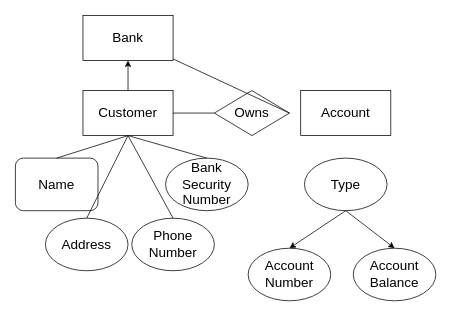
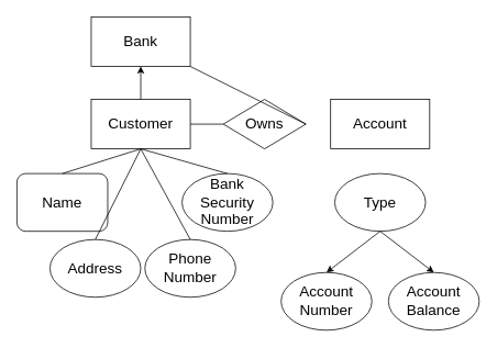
  <mxCell id="0" />
  <mxCell id="1" parent="0" />
  <mxCell id="2" value="&lt;font style=&quot;font-size: 18px&quot;&gt;Customer&lt;/font&gt;" style="rounded=0;whiteSpace=wrap;html=1;" vertex="1" parent="1"><mxGeometry x="110" y="120" width="120" height="60" as="geometry" /></mxCell>
- <mxCell id="3" value="Owns" style="rhombus;whiteSpace=wrap;html=1;fontSize=18;" vertex="1" parent="1"><mxGeometry x="285" y="120" width="100" height="60" as="geometry" /></mxCell>
+ <mxCell id="3" value="Owns" style="rhombus;whiteSpace=wrap;html=1;fontSize=18;" vertex="1" parent="1"><mxGeometry x="270" y="120" width="100" height="60" as="geometry" /></mxCell>
  <mxCell id="4" value="&lt;font style=&quot;font-size: 18px&quot;&gt;Account&lt;/font&gt;" style="rounded=0;whiteSpace=wrap;html=1;" vertex="1" parent="1"><mxGeometry x="400" y="120" width="120" height="60" as="geometry" /></mxCell>
  <mxCell id="5" value="" style="endArrow=none;html=1;rounded=0;fontSize=18;exitX=1;exitY=0.5;exitDx=0;exitDy=0;" edge="1" parent="1" source="3" target="21"><mxGeometry width="50" height="50" relative="1" as="geometry"><mxPoint x="240" y="160" as="sourcePoint" /><mxPoint x="290" y="160" as="targetPoint" /></mxGeometry></mxCell>
  <mxCell id="6" value="" style="endArrow=none;html=1;rounded=0;fontSize=18;exitX=1;exitY=0.5;exitDx=0;exitDy=0;entryX=0;entryY=0.5;entryDx=0;entryDy=0;" edge="1" parent="1" source="2" target="3"><mxGeometry width="50" height="50" relative="1" as="geometry"><mxPoint x="590" y="410" as="sourcePoint" /><mxPoint x="640" y="360" as="targetPoint" /></mxGeometry></mxCell>
  <mxCell id="7" value="Name" style="whiteSpace=wrap;html=1;fontSize=18;rounded=1;" vertex="1" parent="1"><mxGeometry x="20" y="210" width="110" height="70" as="geometry" /></mxCell>
  <mxCell id="8" value="" style="endArrow=none;html=1;rounded=0;fontSize=18;exitX=0.5;exitY=0;exitDx=0;exitDy=0;entryX=0.5;entryY=1;entryDx=0;entryDy=0;" edge="1" parent="1" source="7" target="2"><mxGeometry width="50" height="50" relative="1" as="geometry"><mxPoint x="200" y="330" as="sourcePoint" /><mxPoint x="250" y="280" as="targetPoint" /></mxGeometry></mxCell>
  <mxCell id="9" value="Address" style="ellipse;whiteSpace=wrap;html=1;fontSize=18;" vertex="1" parent="1"><mxGeometry x="60" y="290" width="110" height="70" as="geometry" /></mxCell>
  <mxCell id="10" value="" style="endArrow=none;html=1;rounded=0;fontSize=18;entryX=0.5;entryY=1;entryDx=0;entryDy=0;exitX=0.5;exitY=0;exitDx=0;exitDy=0;" edge="1" parent="1" source="9" target="2"><mxGeometry width="50" height="50" relative="1" as="geometry"><mxPoint x="200" y="330" as="sourcePoint" /><mxPoint x="250" y="280" as="targetPoint" /></mxGeometry></mxCell>
  <mxCell id="11" value="Bank Security Number" style="ellipse;whiteSpace=wrap;html=1;fontSize=18;" vertex="1" parent="1"><mxGeometry x="220" y="210" width="110" height="70" as="geometry" /></mxCell>
  <mxCell id="12" value="" style="endArrow=none;html=1;rounded=0;fontSize=18;exitX=0.5;exitY=0;exitDx=0;exitDy=0;entryX=0.5;entryY=1;entryDx=0;entryDy=0;" edge="1" parent="1" source="11" target="2"><mxGeometry width="50" height="50" relative="1" as="geometry"><mxPoint x="115" y="220" as="sourcePoint" /><mxPoint x="180" y="190" as="targetPoint" /></mxGeometry></mxCell>
  <mxCell id="13" value="Phone Number" style="ellipse;whiteSpace=wrap;html=1;fontSize=18;" vertex="1" parent="1"><mxGeometry x="175" y="290" width="110" height="70" as="geometry" /></mxCell>
  <mxCell id="14" value="" style="endArrow=none;html=1;rounded=0;fontSize=18;exitX=0.5;exitY=0;exitDx=0;exitDy=0;" edge="1" parent="1" source="13"><mxGeometry width="50" height="50" relative="1" as="geometry"><mxPoint x="125" y="300" as="sourcePoint" /><mxPoint x="170" y="180" as="targetPoint" /></mxGeometry></mxCell>
- <mxCell id="15" value="Account Number" style="ellipse;whiteSpace=wrap;html=1;fontSize=18;" vertex="1" parent="1"><mxGeometry x="330" y="330" width="110" height="70" as="geometry" /></mxCell>
+ <mxCell id="15" value="Account Number" style="ellipse;whiteSpace=wrap;html=1;fontSize=18;" vertex="1" parent="1"><mxGeometry x="340" y="330" width="110" height="70" as="geometry" /></mxCell>
  <mxCell id="16" value="Type" style="ellipse;whiteSpace=wrap;html=1;fontSize=18;" vertex="1" parent="1"><mxGeometry x="405" y="210" width="110" height="70" as="geometry" /></mxCell>
  <mxCell id="17" value="" style="endArrow=classic;html=1;rounded=0;fontSize=16;exitX=0.5;exitY=1;exitDx=0;exitDy=0;entryX=0.5;entryY=0;entryDx=0;entryDy=0;" edge="1" parent="1" source="16" target="15"><mxGeometry width="50" height="50" relative="1" as="geometry"><mxPoint x="440" y="330" as="sourcePoint" /><mxPoint x="470" y="380" as="targetPoint" /></mxGeometry></mxCell>
  <mxCell id="18" value="Account Balance" style="ellipse;whiteSpace=wrap;html=1;fontSize=18;" vertex="1" parent="1"><mxGeometry x="470" y="330" width="110" height="70" as="geometry" /></mxCell>
  <mxCell id="19" value="" style="endArrow=classic;html=1;rounded=0;fontSize=16;entryX=0.5;entryY=0;entryDx=0;entryDy=0;" edge="1" parent="1" target="18"><mxGeometry width="50" height="50" relative="1" as="geometry"><mxPoint x="460" y="280" as="sourcePoint" /><mxPoint x="610" y="380" as="targetPoint" /></mxGeometry></mxCell>
  <mxCell id="20" value="" style="endArrow=classic;html=1;rounded=0;fontSize=16;exitX=0.5;exitY=0;exitDx=0;exitDy=0;" edge="1" parent="1" source="2"><mxGeometry width="50" height="50" relative="1" as="geometry"><mxPoint x="220" y="330" as="sourcePoint" /><mxPoint x="170" y="80" as="targetPoint" /></mxGeometry></mxCell>
  <mxCell id="21" value="&lt;font style=&quot;font-size: 18px&quot;&gt;Bank&lt;/font&gt;" style="rounded=0;whiteSpace=wrap;html=1;" vertex="1" parent="1"><mxGeometry x="110" y="20" width="120" height="60" as="geometry" /></mxCell>
